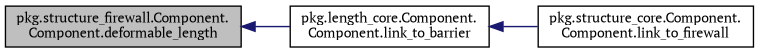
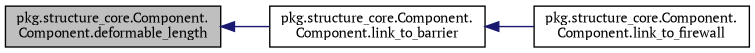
  digraph {
    fontname="PT Serif"
    rankdir=LR
    node [color=black fillcolor=white fontname="PT Serif" fontsize=10 shape=record style=filled]
    edge [color=midnightblue dir=back fontname="PT Serif" fontsize=10 labelfontname=Helvetica labelfontsize=10 style=solid]
-   n1 [fillcolor=grey75 fontcolor=black height=0.2 label="pkg.structure_firewall.Component.\lComponent.deformable_length" width=0.4]
-   n2 [height=0.2 label="pkg.length_core.Component.\lComponent.link_to_barrier" width=0.4]
+   n1 [fillcolor=grey75 fontcolor=black height=0.2 label="pkg.structure_core.Component.\lComponent.deformable_length" width=0.4]
+   n2 [height=0.2 label="pkg.structure_core.Component.\lComponent.link_to_barrier" width=0.4]
    n3 [height=0.2 label="pkg.structure_core.Component.\lComponent.link_to_firewall" width=0.4]
    n1 -> n2
    n2 -> n3
  }
